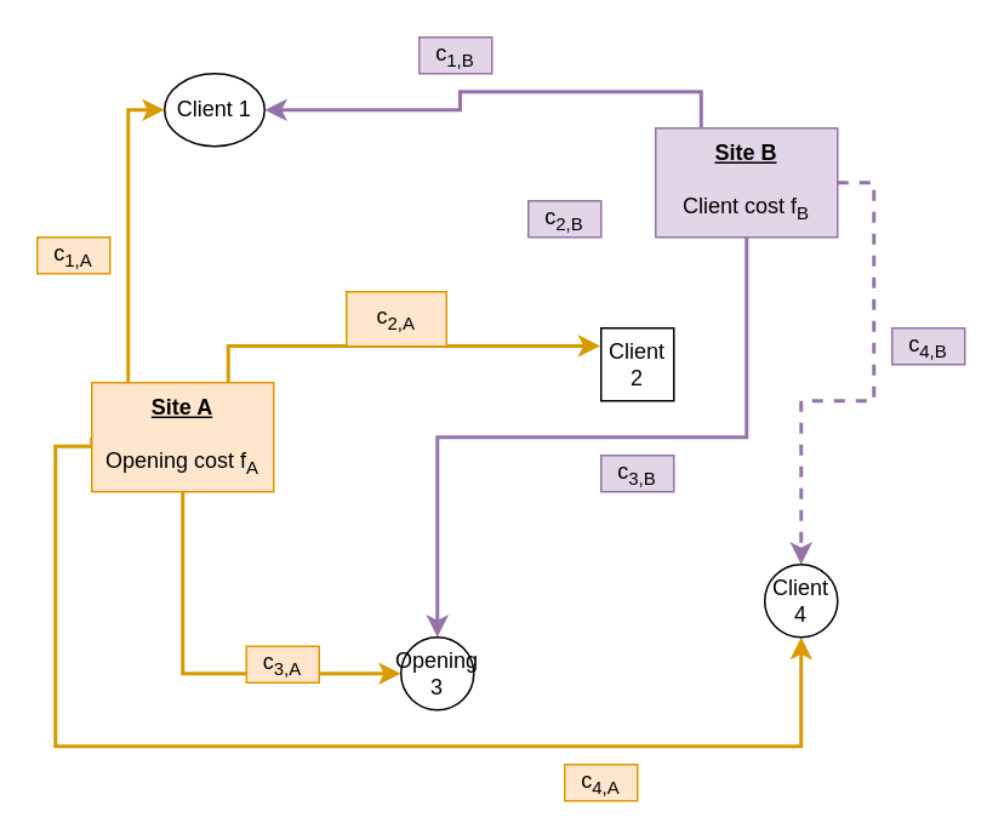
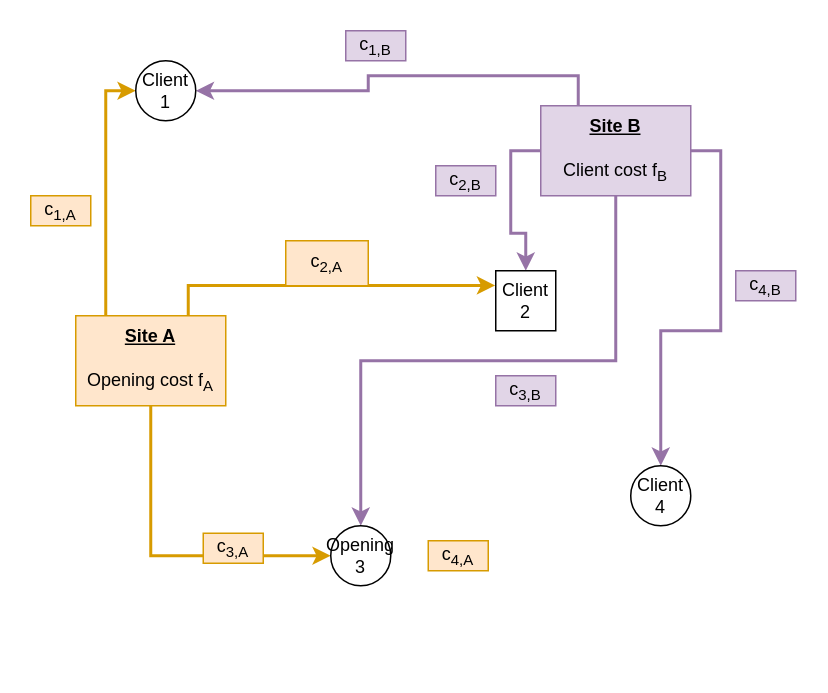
  <mxCell id="0" />
  <mxCell id="1" parent="0" />
  <mxCell id="2" style="edgeStyle=orthogonalEdgeStyle;rounded=0;orthogonalLoop=1;jettySize=auto;html=1;exitX=0.5;exitY=0;exitDx=0;exitDy=0;entryX=0;entryY=0.5;entryDx=0;entryDy=0;fillColor=#ffe6cc;strokeColor=#d79b00;strokeWidth=2;" edge="1" parent="1" source="6" target="12"><mxGeometry relative="1" as="geometry"><Array as="points"><mxPoint x="70" y="220" /><mxPoint x="70" y="60" /></Array></mxGeometry></mxCell>
  <mxCell id="3" style="edgeStyle=orthogonalEdgeStyle;rounded=0;orthogonalLoop=1;jettySize=auto;html=1;exitX=0.75;exitY=0;exitDx=0;exitDy=0;entryX=-0.01;entryY=0.245;entryDx=0;entryDy=0;entryPerimeter=0;strokeWidth=2;fillColor=#ffe6cc;strokeColor=#d79b00;" edge="1" parent="1" source="6" target="13"><mxGeometry relative="1" as="geometry" /></mxCell>
  <mxCell id="4" style="edgeStyle=orthogonalEdgeStyle;rounded=0;orthogonalLoop=1;jettySize=auto;html=1;exitX=0.5;exitY=1;exitDx=0;exitDy=0;entryX=0;entryY=0.5;entryDx=0;entryDy=0;strokeWidth=2;fillColor=#ffe6cc;strokeColor=#d79b00;" edge="1" parent="1" source="6" target="14"><mxGeometry relative="1" as="geometry" /></mxCell>
- <mxCell id="5" style="edgeStyle=orthogonalEdgeStyle;rounded=0;orthogonalLoop=1;jettySize=auto;html=1;exitX=0;exitY=0.5;exitDx=0;exitDy=0;strokeWidth=2;entryX=0.5;entryY=1;entryDx=0;entryDy=0;fillColor=#ffe6cc;strokeColor=#d79b00;" edge="1" parent="1" source="6" target="15"><mxGeometry relative="1" as="geometry"><mxPoint x="440" y="520" as="targetPoint" /><Array as="points"><mxPoint x="30" y="245" /><mxPoint x="30" y="410" /><mxPoint x="440" y="410" /></Array></mxGeometry></mxCell>
  <mxCell id="6" value="&lt;u style=&quot;font-weight: bold&quot;&gt;Site A&lt;/u&gt;&lt;br&gt;&lt;br&gt;Opening cost f&lt;sub&gt;A&lt;/sub&gt;" style="rounded=0;whiteSpace=wrap;html=1;fillColor=#ffe6cc;strokeColor=#d79b00;" vertex="1" parent="1"><mxGeometry x="50" y="210" width="100" height="60" as="geometry" /></mxCell>
  <mxCell id="7" style="edgeStyle=orthogonalEdgeStyle;rounded=0;orthogonalLoop=1;jettySize=auto;html=1;exitX=0.25;exitY=0;exitDx=0;exitDy=0;fillColor=#e1d5e7;strokeColor=#9673a6;strokeWidth=2;" edge="1" parent="1" source="11" target="12"><mxGeometry relative="1" as="geometry" /></mxCell>
+ <mxCell id="8" style="edgeStyle=orthogonalEdgeStyle;rounded=0;orthogonalLoop=1;jettySize=auto;html=1;exitX=0;exitY=0.5;exitDx=0;exitDy=0;entryX=0.5;entryY=0;entryDx=0;entryDy=0;strokeWidth=2;fillColor=#e1d5e7;strokeColor=#9673a6;" edge="1" parent="1" source="11" target="13"><mxGeometry relative="1" as="geometry" /></mxCell>
  <mxCell id="9" style="edgeStyle=orthogonalEdgeStyle;rounded=0;orthogonalLoop=1;jettySize=auto;html=1;exitX=0.5;exitY=1;exitDx=0;exitDy=0;entryX=0.5;entryY=0;entryDx=0;entryDy=0;strokeWidth=2;fillColor=#e1d5e7;strokeColor=#9673a6;" edge="1" parent="1" source="11" target="14"><mxGeometry relative="1" as="geometry" /></mxCell>
- <mxCell id="10" style="edgeStyle=orthogonalEdgeStyle;rounded=0;orthogonalLoop=1;jettySize=auto;html=1;exitX=1;exitY=0.5;exitDx=0;exitDy=0;entryX=0.5;entryY=0;entryDx=0;entryDy=0;strokeWidth=2;fillColor=#e1d5e7;strokeColor=#9673a6;dashed=1;" edge="1" parent="1" source="11" target="15"><mxGeometry relative="1" as="geometry" /></mxCell>
+ <mxCell id="10" style="edgeStyle=orthogonalEdgeStyle;rounded=0;orthogonalLoop=1;jettySize=auto;html=1;exitX=1;exitY=0.5;exitDx=0;exitDy=0;entryX=0.5;entryY=0;entryDx=0;entryDy=0;strokeWidth=2;fillColor=#e1d5e7;strokeColor=#9673a6;" edge="1" parent="1" source="11" target="15"><mxGeometry relative="1" as="geometry" /></mxCell>
  <mxCell id="11" value="&lt;u style=&quot;font-weight: bold&quot;&gt;Site B&lt;/u&gt;&lt;br&gt;&lt;br&gt;Client cost f&lt;sub&gt;B&lt;/sub&gt;" style="rounded=0;whiteSpace=wrap;html=1;fillColor=#e1d5e7;strokeColor=#9673a6;" vertex="1" parent="1"><mxGeometry x="360" y="70" width="100" height="60" as="geometry" /></mxCell>
- <mxCell id="12" value="Client 1" style="ellipse;whiteSpace=wrap;html=1;aspect=fixed;" vertex="1" parent="1"><mxGeometry x="90" y="40" width="55" height="40" as="geometry" /></mxCell>
+ <mxCell id="12" value="Client 1" style="ellipse;whiteSpace=wrap;html=1;aspect=fixed;" vertex="1" parent="1"><mxGeometry x="90" y="40" width="40" height="40" as="geometry" /></mxCell>
  <mxCell id="13" value="Client 2" style="whiteSpace=wrap;html=1;aspect=fixed;rounded=0;" vertex="1" parent="1"><mxGeometry x="330" y="180" width="40" height="40" as="geometry" /></mxCell>
  <mxCell id="14" value="Opening 3" style="ellipse;whiteSpace=wrap;html=1;aspect=fixed;" vertex="1" parent="1"><mxGeometry x="220" y="350" width="40" height="40" as="geometry" /></mxCell>
  <mxCell id="15" value="Client 4" style="ellipse;whiteSpace=wrap;html=1;aspect=fixed;" vertex="1" parent="1"><mxGeometry x="420" y="310" width="40" height="40" as="geometry" /></mxCell>
  <mxCell id="16" value="c&lt;sub&gt;1,B&lt;/sub&gt;" style="text;html=1;strokeColor=#9673a6;fillColor=#e1d5e7;align=center;verticalAlign=middle;whiteSpace=wrap;rounded=0;" vertex="1" parent="1"><mxGeometry x="230" y="20" width="40" height="20" as="geometry" /></mxCell>
  <mxCell id="17" value="c&lt;sub&gt;4,B&lt;/sub&gt;" style="text;html=1;strokeColor=#9673a6;fillColor=#e1d5e7;align=center;verticalAlign=middle;whiteSpace=wrap;rounded=0;" vertex="1" parent="1"><mxGeometry x="490" y="180" width="40" height="20" as="geometry" /></mxCell>
  <mxCell id="18" value="c&lt;sub&gt;3,B&lt;/sub&gt;" style="text;html=1;strokeColor=#9673a6;fillColor=#e1d5e7;align=center;verticalAlign=middle;whiteSpace=wrap;rounded=0;" vertex="1" parent="1"><mxGeometry x="330" y="250" width="40" height="20" as="geometry" /></mxCell>
  <mxCell id="19" value="c&lt;sub&gt;2,B&lt;/sub&gt;" style="text;html=1;strokeColor=#9673a6;fillColor=#e1d5e7;align=center;verticalAlign=middle;whiteSpace=wrap;rounded=0;" vertex="1" parent="1"><mxGeometry x="290" y="110" width="40" height="20" as="geometry" /></mxCell>
  <mxCell id="20" value="c&lt;sub&gt;1,A&lt;/sub&gt;" style="text;html=1;strokeColor=#d79b00;fillColor=#ffe6cc;align=center;verticalAlign=middle;whiteSpace=wrap;rounded=0;" vertex="1" parent="1"><mxGeometry x="20" y="130" width="40" height="20" as="geometry" /></mxCell>
  <mxCell id="21" value="c&lt;sub&gt;2,A&lt;/sub&gt;" style="text;html=1;strokeColor=#d79b00;fillColor=#ffe6cc;align=center;verticalAlign=middle;whiteSpace=wrap;rounded=0;" vertex="1" parent="1"><mxGeometry x="190" y="160" width="55" height="30" as="geometry" /></mxCell>
- <mxCell id="22" value="c&lt;sub&gt;4,A&lt;/sub&gt;" style="text;html=1;strokeColor=#d79b00;fillColor=#ffe6cc;align=center;verticalAlign=middle;whiteSpace=wrap;rounded=0;" vertex="1" parent="1"><mxGeometry x="310" y="420" width="40" height="20" as="geometry" /></mxCell>
+ <mxCell id="22" value="c&lt;sub&gt;4,A&lt;/sub&gt;" style="text;html=1;strokeColor=#d79b00;fillColor=#ffe6cc;align=center;verticalAlign=middle;whiteSpace=wrap;rounded=0;" vertex="1" parent="1"><mxGeometry x="285" y="360" width="40" height="20" as="geometry" /></mxCell>
  <mxCell id="23" value="c&lt;sub&gt;3,A&lt;/sub&gt;" style="text;html=1;strokeColor=#d79b00;fillColor=#ffe6cc;align=center;verticalAlign=middle;whiteSpace=wrap;rounded=0;" vertex="1" parent="1"><mxGeometry x="135" y="355" width="40" height="20" as="geometry" /></mxCell>
